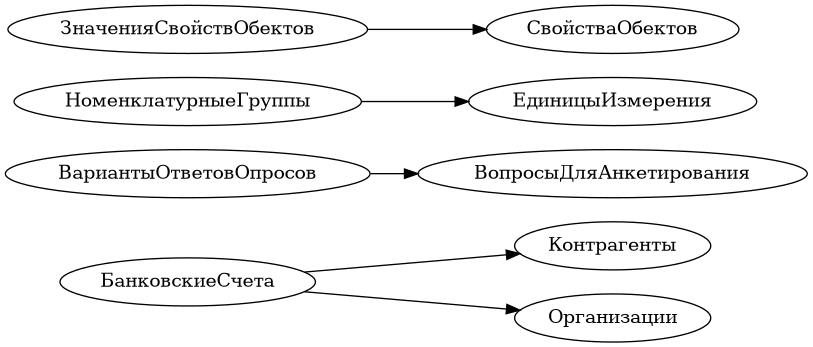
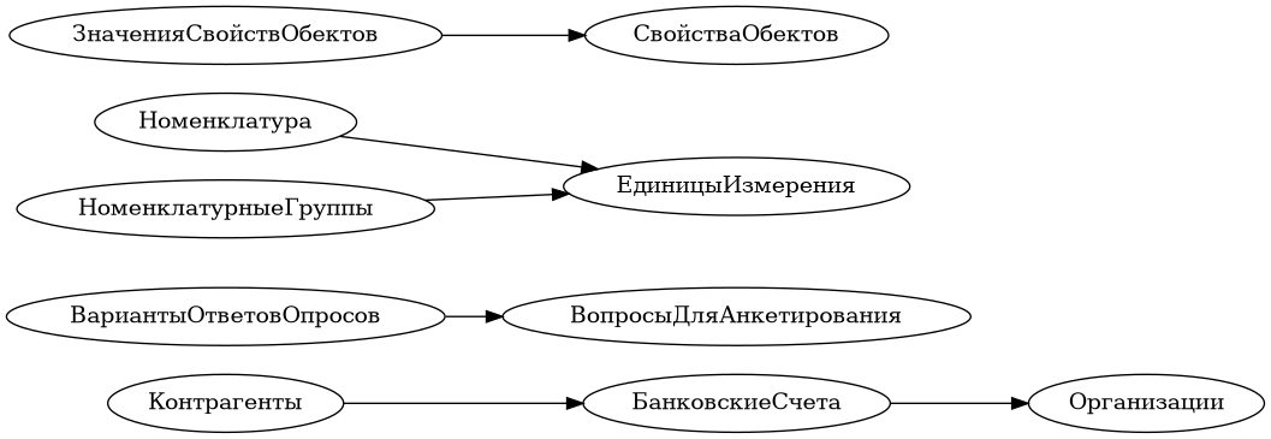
  digraph {
    rankdir=LR
    "Контрагенты"
    "БанковскиеСчета"
    "Организации"
    "ВариантыОтветовОпросов"
    "ВопросыДляАнкетирования"
+   "Номенклатура"
    "ЕдиницыИзмерения"
    "НоменклатурныеГруппы"
    "ЗначенияСвойствОбектов"
    "СвойстваОбектов"
-   "БанковскиеСчета" -> "Контрагенты"
+   "Контрагенты" -> "БанковскиеСчета"
    "БанковскиеСчета" -> "Организации"
    "ВариантыОтветовОпросов" -> "ВопросыДляАнкетирования"
+   "Номенклатура" -> "ЕдиницыИзмерения"
    "НоменклатурныеГруппы" -> "ЕдиницыИзмерения"
    "ЗначенияСвойствОбектов" -> "СвойстваОбектов"
  }
